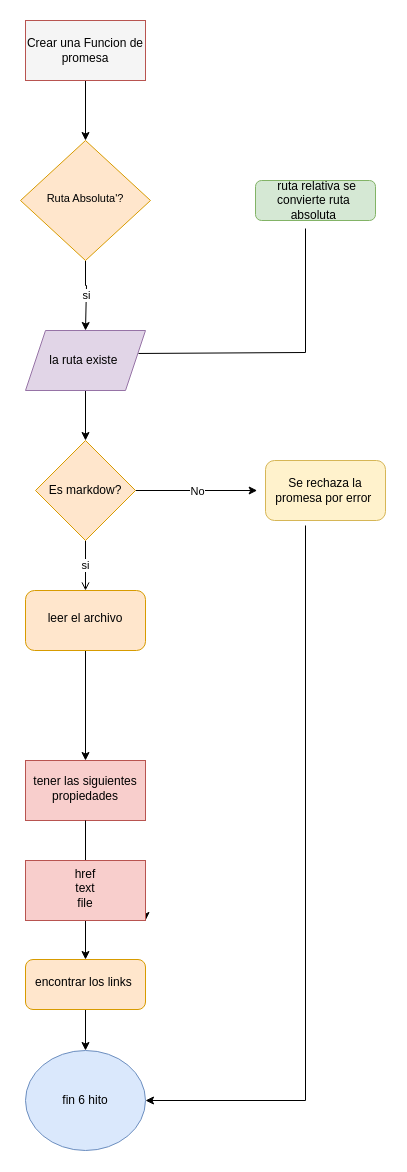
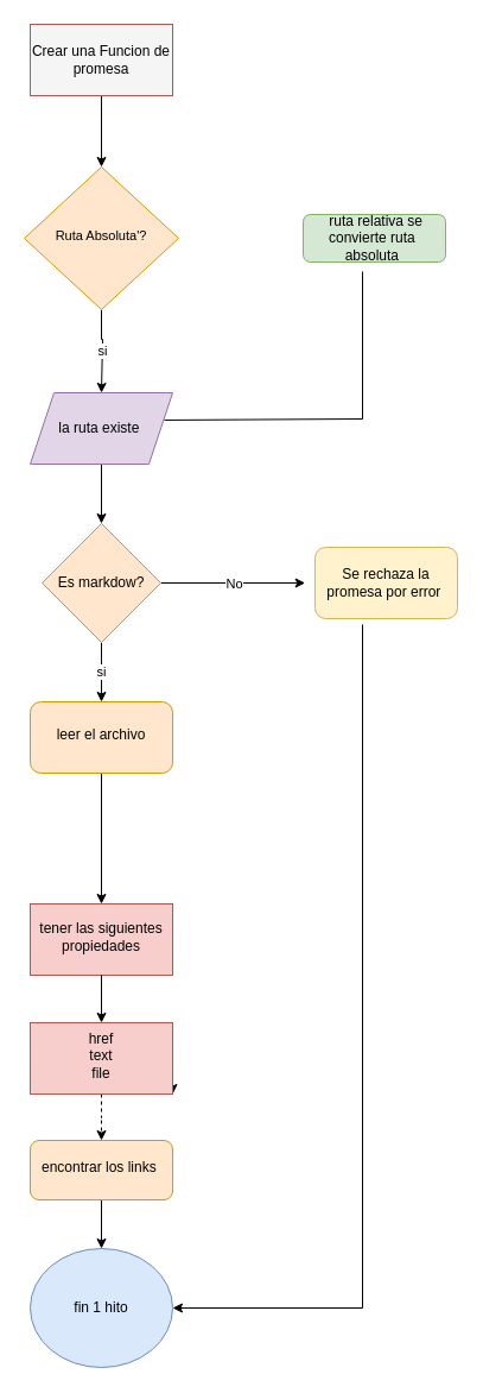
  <mxCell id="0" />
  <mxCell id="1" parent="0" />
  <mxCell id="2" value="si" style="edgeStyle=orthogonalEdgeStyle;rounded=0;orthogonalLoop=1;jettySize=auto;html=1;entryX=0.5;entryY=0;entryDx=0;entryDy=0;" parent="1" source="3" target="24" edge="1"><mxGeometry relative="1" as="geometry"><mxPoint x="85" y="310" as="targetPoint" /><Array as="points"><mxPoint x="85" y="285" /><mxPoint x="86" y="285" /></Array></mxGeometry></mxCell>
  <mxCell id="3" value="&lt;span style=&quot;font-size: 11px;&quot;&gt;Ruta Absoluta'?&lt;/span&gt;" style="rhombus;whiteSpace=wrap;html=1;shadow=0;fontFamily=Helvetica;fontSize=12;align=center;strokeWidth=1;spacing=6;spacingTop=-4;fillColor=#ffe6cc;strokeColor=#d79b00;" parent="1" vertex="1"><mxGeometry x="20" y="140" width="130" height="120" as="geometry" /></mxCell>
  <mxCell id="4" value="&amp;nbsp;ruta relativa se convierte ruta&amp;nbsp; absoluta&amp;nbsp;" style="rounded=1;whiteSpace=wrap;html=1;fontSize=12;glass=0;strokeWidth=1;shadow=0;fillColor=#d5e8d4;strokeColor=#82b366;" parent="1" vertex="1"><mxGeometry x="255" y="180" width="120" height="40" as="geometry" /></mxCell>
  <mxCell id="5" value="" style="edgeStyle=orthogonalEdgeStyle;rounded=0;orthogonalLoop=1;jettySize=auto;html=1;" parent="1" source="6" target="3" edge="1"><mxGeometry relative="1" as="geometry" /></mxCell>
  <mxCell id="6" value="Crear una Funcion de promesa" style="rounded=0;whiteSpace=wrap;html=1;fillColor=#f5f5f5;strokeColor=#b85450;" parent="1" vertex="1"><mxGeometry x="25" y="20" width="120" height="60" as="geometry" /></mxCell>
  <mxCell id="7" value="" style="edgeStyle=orthogonalEdgeStyle;rounded=0;orthogonalLoop=1;jettySize=auto;html=1;" parent="1" target="11" edge="1"><mxGeometry relative="1" as="geometry"><mxPoint x="85" y="640" as="sourcePoint" /></mxGeometry></mxCell>
- <mxCell id="8" value="" style="edgeStyle=orthogonalEdgeStyle;rounded=0;orthogonalLoop=1;jettySize=auto;html=1;" parent="1" source="18" target="13" edge="1"><mxGeometry relative="1" as="geometry" /></mxCell>
+ <mxCell id="8" value="" style="edgeStyle=orthogonalEdgeStyle;rounded=0;orthogonalLoop=1;jettySize=auto;html=1;dashed=1;" parent="1" source="18" target="13" edge="1"><mxGeometry relative="1" as="geometry" /></mxCell>
  <mxCell id="9" value="tener las siguientes propiedades" style="whiteSpace=wrap;html=1;shadow=0;strokeWidth=1;spacing=6;spacingTop=-4;fillColor=#f8cecc;strokeColor=#b85450;" parent="1" vertex="1"><mxGeometry x="25" y="760" width="120" height="60" as="geometry" /></mxCell>
  <mxCell id="10" value="" style="edgeStyle=orthogonalEdgeStyle;rounded=0;orthogonalLoop=1;jettySize=auto;html=1;" parent="1" source="11" target="9" edge="1"><mxGeometry relative="1" as="geometry" /></mxCell>
  <mxCell id="11" value="leer el archivo" style="rounded=1;whiteSpace=wrap;html=1;shadow=0;strokeWidth=1;spacing=6;spacingTop=-4;fillColor=#ffe6cc;strokeColor=#d79b00;" parent="1" vertex="1"><mxGeometry x="25" y="590" width="120" height="60" as="geometry" /></mxCell>
  <mxCell id="12" value="" style="edgeStyle=orthogonalEdgeStyle;rounded=0;orthogonalLoop=1;jettySize=auto;html=1;" parent="1" source="13" target="14" edge="1"><mxGeometry relative="1" as="geometry" /></mxCell>
  <mxCell id="13" value="encontrar los links&amp;nbsp;" style="rounded=1;whiteSpace=wrap;html=1;shadow=0;strokeWidth=1;spacing=6;spacingTop=-4;fillColor=#ffe6cc;strokeColor=#d79b00;" parent="1" vertex="1"><mxGeometry x="25" y="959" width="120" height="50" as="geometry" /></mxCell>
- <mxCell id="14" value="fin 6 hito" style="ellipse;whiteSpace=wrap;html=1;fillColor=#dae8fc;strokeColor=#6c8ebf;" parent="1" vertex="1"><mxGeometry x="25" y="1050" width="120" height="100" as="geometry" /></mxCell>
+ <mxCell id="14" value="fin 1 hito" style="ellipse;whiteSpace=wrap;html=1;fillColor=#dae8fc;strokeColor=#6c8ebf;" parent="1" vertex="1"><mxGeometry x="25" y="1050" width="120" height="100" as="geometry" /></mxCell>
  <mxCell id="15" value="" style="edgeStyle=orthogonalEdgeStyle;rounded=0;orthogonalLoop=1;jettySize=auto;html=1;entryX=1;entryY=0.5;entryDx=0;entryDy=0;" parent="1" target="14" edge="1"><mxGeometry relative="1" as="geometry"><mxPoint x="175" y="930" as="targetPoint" /><Array as="points"><mxPoint x="305" y="1100" /></Array><mxPoint x="305" y="525" as="sourcePoint" /></mxGeometry></mxCell>
  <mxCell id="16" style="edgeStyle=orthogonalEdgeStyle;rounded=0;orthogonalLoop=1;jettySize=auto;html=1;exitX=1;exitY=0.5;exitDx=0;exitDy=0;entryX=1;entryY=1;entryDx=0;entryDy=0;" parent="1" source="18" target="18" edge="1"><mxGeometry relative="1" as="geometry" /></mxCell>
- <mxCell id="17" value="" style="edgeStyle=orthogonalEdgeStyle;rounded=0;orthogonalLoop=1;jettySize=auto;html=1;endArrow=none;" parent="1" source="9" target="18" edge="1"><mxGeometry relative="1" as="geometry"><mxPoint x="85" y="840" as="sourcePoint" /><mxPoint x="80" y="970" as="targetPoint" /></mxGeometry></mxCell>
+ <mxCell id="17" value="" style="edgeStyle=orthogonalEdgeStyle;rounded=0;orthogonalLoop=1;jettySize=auto;html=1;" parent="1" source="9" target="18" edge="1"><mxGeometry relative="1" as="geometry"><mxPoint x="85" y="840" as="sourcePoint" /><mxPoint x="80" y="970" as="targetPoint" /></mxGeometry></mxCell>
  <mxCell id="18" value="href&lt;br&gt;text&lt;br&gt;file" style="whiteSpace=wrap;html=1;shadow=0;strokeWidth=1;spacing=6;spacingTop=-4;fillColor=#f8cecc;strokeColor=#b85450;" parent="1" vertex="1"><mxGeometry x="25" y="860" width="120" height="60" as="geometry" /></mxCell>
- <mxCell id="19" value="si" style="edgeStyle=orthogonalEdgeStyle;rounded=0;orthogonalLoop=1;jettySize=auto;html=1;endArrow=open;" edge="1" parent="1" source="22" target="11"><mxGeometry relative="1" as="geometry" /></mxCell>
+ <mxCell id="19" value="si" style="edgeStyle=orthogonalEdgeStyle;rounded=0;orthogonalLoop=1;jettySize=auto;html=1;" edge="1" parent="1" source="22" target="11"><mxGeometry relative="1" as="geometry" /></mxCell>
  <mxCell id="20" value="" style="edgeStyle=orthogonalEdgeStyle;rounded=0;orthogonalLoop=1;jettySize=auto;html=1;" edge="1" parent="1" source="22"><mxGeometry relative="1" as="geometry"><mxPoint x="256.667" y="490" as="targetPoint" /><Array as="points"><mxPoint x="195" y="490" /><mxPoint x="195" y="490" /></Array></mxGeometry></mxCell>
  <mxCell id="21" value="No" style="edgeLabel;html=1;align=center;verticalAlign=middle;resizable=0;points=[];" vertex="1" connectable="0" parent="20"><mxGeometry x="0.003" relative="1" as="geometry"><mxPoint as="offset" /></mxGeometry></mxCell>
  <mxCell id="22" value="Es markdow?" style="rhombus;whiteSpace=wrap;html=1;fillColor=#ffe6cc;strokeColor=#d79b00;" vertex="1" parent="1"><mxGeometry x="35" y="440" width="100" height="100" as="geometry" /></mxCell>
  <mxCell id="23" value="" style="edgeStyle=orthogonalEdgeStyle;rounded=0;orthogonalLoop=1;jettySize=auto;html=1;" edge="1" parent="1" source="24" target="22"><mxGeometry relative="1" as="geometry" /></mxCell>
  <mxCell id="24" value="la ruta existe&amp;nbsp;" style="shape=parallelogram;perimeter=parallelogramPerimeter;whiteSpace=wrap;html=1;fixedSize=1;fillColor=#e1d5e7;strokeColor=#9673a6;" vertex="1" parent="1"><mxGeometry x="25" y="330" width="120" height="60" as="geometry" /></mxCell>
  <mxCell id="25" value="" style="endArrow=none;html=1;rounded=0;exitX=0.942;exitY=0.383;exitDx=0;exitDy=0;exitPerimeter=0;" edge="1" parent="1" source="24"><mxGeometry width="50" height="50" relative="1" as="geometry"><mxPoint x="145" y="352" as="sourcePoint" /><mxPoint x="305" y="228" as="targetPoint" /><Array as="points"><mxPoint x="305" y="352" /></Array></mxGeometry></mxCell>
  <mxCell id="26" value="Se rechaza la promesa por error&amp;nbsp;" style="rounded=1;whiteSpace=wrap;html=1;fillColor=#fff2cc;strokeColor=#d6b656;" vertex="1" parent="1"><mxGeometry x="265" y="460" width="120" height="60" as="geometry" /></mxCell>
